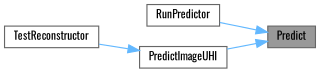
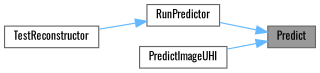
  digraph {
    fontname=Oswald
    rankdir=RL
    node [color=grey40 fillcolor=white fontname=Oswald fontsize=10 shape=box style=filled]
    edge [color=steelblue1 dir=back fontname=Oswald fontsize=10 labelfontname=Helvetica labelfontsize=10 style=solid]
    n1 [color=gray40 fillcolor=grey60 fontcolor=black height=0.2 label=Predict width=0.4]
    n2 [height=0.2 label=RunPredictor width=0.4]
    n3 [height=0.2 label=PredictImageUHI width=0.4]
    n4 [height=0.2 label=TestReconstructor width=0.4]
    n1 -> n2
    n1 -> n3
-   n3 -> n4
+   n2 -> n4
  }
